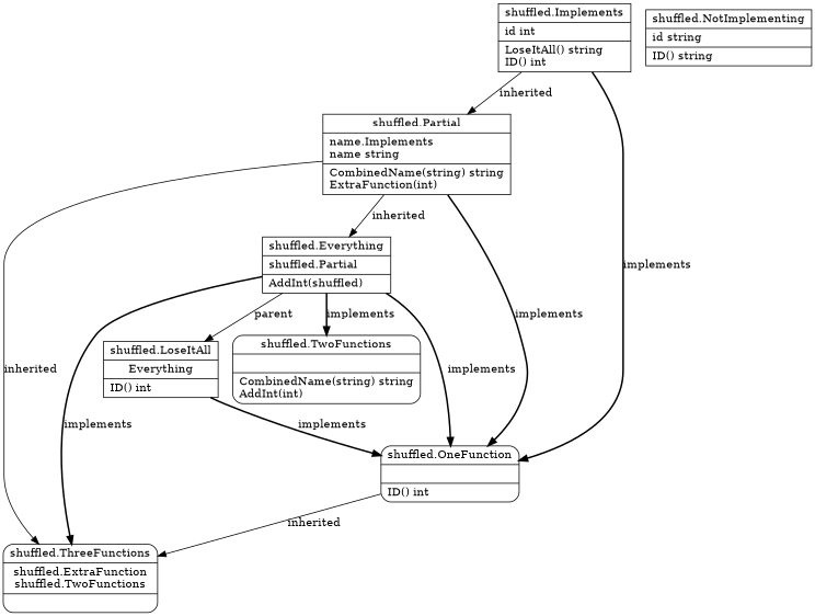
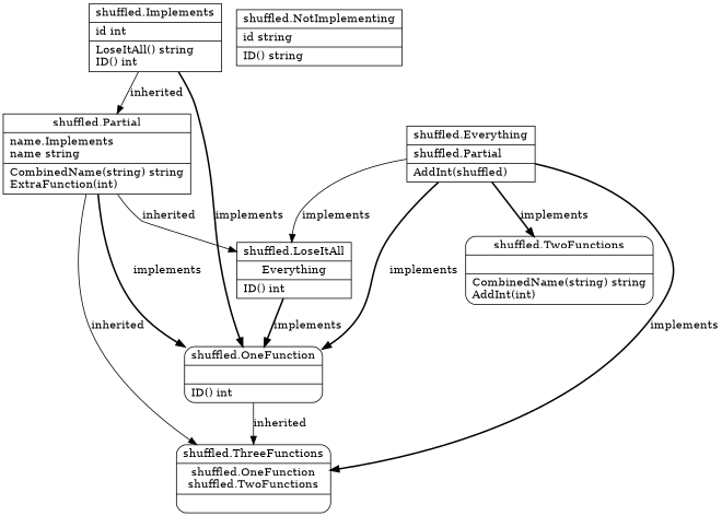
  digraph {
    fontname="DejaVu Serif"
    node [fontname="DejaVu Serif" shape=record]
    edge [fontname="DejaVu Serif" style=bold]
    n1 [label="{shuffled.Implements|id int\l|LoseItAll() string\lID() int\l}"]
    n2 [label="{shuffled.Partial|name.Implements\lname string\l|CombinedName(string) string\lExtraFunction(int) \l}"]
    n3 [label="{shuffled.OneFunction||ID() int\l}" shape=Mrecord]
    n4 [label="{shuffled.Everything|shuffled.Partial\l|AddInt(shuffled) \l}"]
-   n5 [label="{shuffled.ThreeFunctions|shuffled.ExtraFunction\nshuffled.TwoFunctions\n|}" shape=Mrecord]
+   n5 [label="{shuffled.ThreeFunctions|shuffled.OneFunction\nshuffled.TwoFunctions\n|}" shape=Mrecord]
    n6 [label="{shuffled.LoseItAll|Everything|ID() int\l}"]
    n7 [label="{shuffled.TwoFunctions||CombinedName(string) string\lAddInt(int) \l}" shape=Mrecord]
    n8 [label="{shuffled.NotImplementing|id string\l|ID() string\l}"]
    n1 -> n2 [label=inherited style=solid]
    n1 -> n3 [label=implements]
    n2 -> n3 [label=implements]
-   n2 -> n4 [label=inherited style=solid]
+   n2 -> n6 [label=inherited style=solid]
    n2 -> n5 [label=inherited style=solid]
    n3 -> n5 [label=inherited style=solid]
    n4 -> n3 [label=implements]
    n4 -> n5 [label=implements]
-   n4 -> n6 [label=parent style=solid]
+   n4 -> n6 [label=implements style=solid]
    n4 -> n7 [label=implements]
    n6 -> n3 [label=implements]
  }
